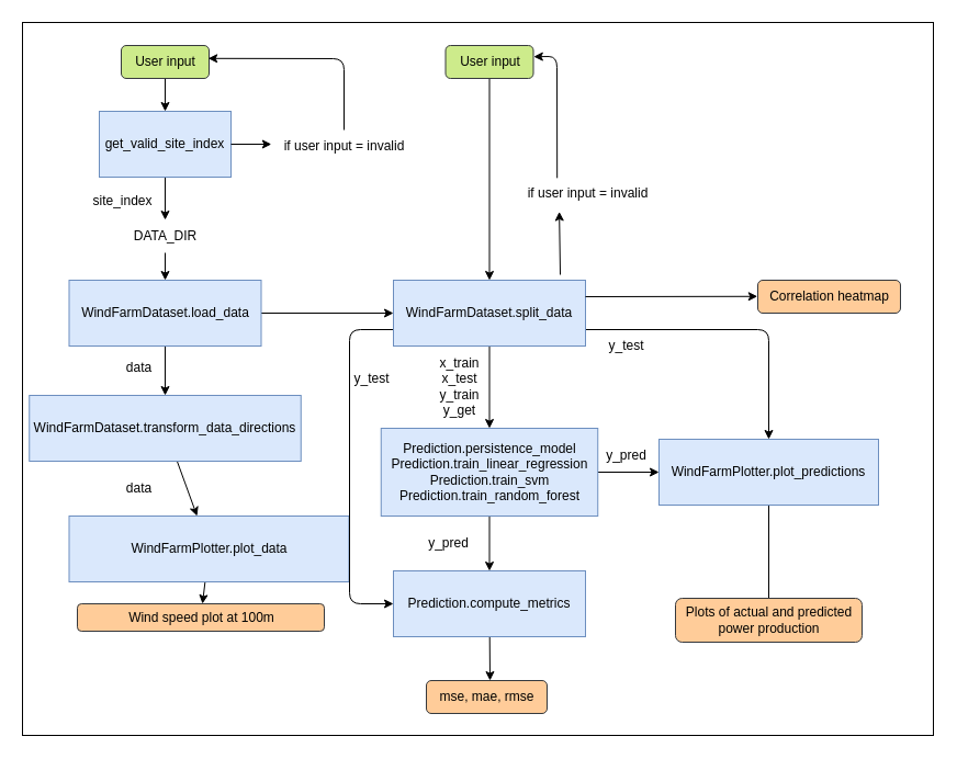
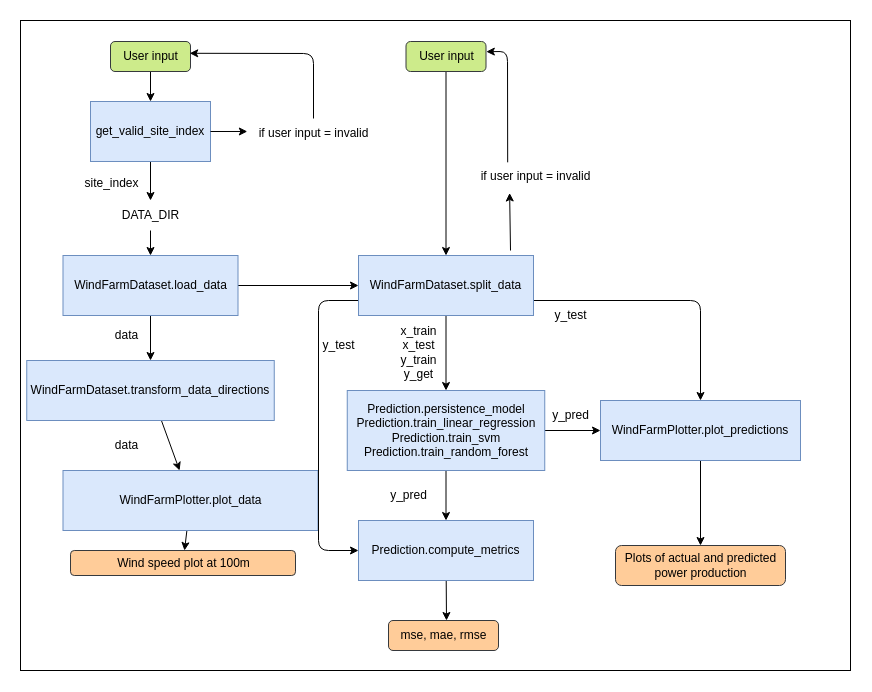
  <mxCell id="0" />
  <mxCell id="1" parent="0" />
  <mxCell id="2" value="" style="whiteSpace=wrap;html=1;" vertex="1" parent="1"><mxGeometry y="20" width="830" height="650" as="geometry" x="20" /></mxCell>
  <mxCell id="3" value="" style="edgeStyle=none;html=1;" parent="1" source="4" target="6" edge="1"><mxGeometry relative="1" as="geometry" /></mxCell>
  <mxCell id="4" value="User input" style="text;html=1;align=center;verticalAlign=middle;resizable=0;points=[];autosize=1;strokeColor=#36393d;fillColor=#cdeb8b;rounded=1;" parent="1" vertex="1"><mxGeometry x="110" y="41" width="80" height="30" as="geometry" /></mxCell>
  <mxCell id="5" value="" style="edgeStyle=none;html=1;" parent="1" source="6" edge="1"><mxGeometry relative="1" as="geometry"><mxPoint x="150" y="200" as="targetPoint" /></mxGeometry></mxCell>
  <mxCell id="6" value="get_valid_site_index" style="whiteSpace=wrap;html=1;fillColor=#dae8fc;strokeColor=#6c8ebf;" parent="1" vertex="1"><mxGeometry x="90" y="101" width="120" height="60" as="geometry" /></mxCell>
  <mxCell id="7" value="if user input = invalid" style="text;html=1;align=center;verticalAlign=middle;resizable=0;points=[];autosize=1;strokeColor=none;fillColor=none;" parent="1" vertex="1"><mxGeometry x="248" y="118" width="130" height="30" as="geometry" /></mxCell>
  <mxCell id="8" style="edgeStyle=none;html=1;exitX=1;exitY=0.5;exitDx=0;exitDy=0;entryX=-0.009;entryY=0.433;entryDx=0;entryDy=0;entryPerimeter=0;" parent="1" source="6" target="7" edge="1"><mxGeometry relative="1" as="geometry" /></mxCell>
  <mxCell id="9" value="site_index" style="text;html=1;align=center;verticalAlign=middle;resizable=0;points=[];autosize=1;strokeColor=none;fillColor=none;" parent="1" vertex="1"><mxGeometry x="71" y="168" width="80" height="30" as="geometry" /></mxCell>
  <mxCell id="10" value="" style="edgeStyle=none;html=1;" edge="1" parent="1" source="12" target="17"><mxGeometry relative="1" as="geometry" /></mxCell>
  <mxCell id="11" value="" style="edgeStyle=none;html=1;" edge="1" parent="1" source="12" target="26"><mxGeometry relative="1" as="geometry" /></mxCell>
  <mxCell id="12" value="WindFarmDataset.load_data" style="whiteSpace=wrap;html=1;fillColor=#dae8fc;strokeColor=#6c8ebf;" parent="1" vertex="1"><mxGeometry x="62.5" y="255" width="175" height="60" as="geometry" /></mxCell>
  <mxCell id="13" value="" style="edgeStyle=none;html=1;" parent="1" source="14" target="12" edge="1"><mxGeometry relative="1" as="geometry" /></mxCell>
  <mxCell id="14" value="DATA_DIR" style="text;html=1;align=center;verticalAlign=middle;resizable=0;points=[];autosize=1;strokeColor=none;fillColor=none;" parent="1" vertex="1"><mxGeometry x="110" y="200" width="80" height="30" as="geometry" /></mxCell>
  <mxCell id="15" style="edgeStyle=none;html=1;entryX=0.99;entryY=0.393;entryDx=0;entryDy=0;entryPerimeter=0;" edge="1" parent="1" source="7" target="4"><mxGeometry relative="1" as="geometry"><Array as="points"><mxPoint x="313" y="53" /></Array></mxGeometry></mxCell>
  <mxCell id="16" value="" style="edgeStyle=none;html=1;" edge="1" parent="1" source="17" target="21"><mxGeometry relative="1" as="geometry" /></mxCell>
  <mxCell id="17" value="WindFarmDataset.transform_data_directions" style="whiteSpace=wrap;html=1;fillColor=#dae8fc;strokeColor=#6c8ebf;" vertex="1" parent="1"><mxGeometry x="26.25" y="360" width="247.5" height="60" as="geometry" /></mxCell>
  <mxCell id="18" value="data" style="text;html=1;align=center;verticalAlign=middle;resizable=0;points=[];autosize=1;strokeColor=none;fillColor=none;" vertex="1" parent="1"><mxGeometry x="101" y="320" width="50" height="30" as="geometry" /></mxCell>
  <mxCell id="19" value="data" style="text;html=1;align=center;verticalAlign=middle;resizable=0;points=[];autosize=1;strokeColor=none;fillColor=none;" vertex="1" parent="1"><mxGeometry x="101" y="430" width="50" height="30" as="geometry" /></mxCell>
  <mxCell id="20" value="" style="edgeStyle=none;html=1;" edge="1" parent="1" source="21" target="22"><mxGeometry relative="1" as="geometry" /></mxCell>
  <mxCell id="21" value="WindFarmPlotter.plot_data" style="whiteSpace=wrap;html=1;fillColor=#dae8fc;strokeColor=#6c8ebf;" vertex="1" parent="1"><mxGeometry x="62.5" y="470" width="255" height="60" as="geometry" /></mxCell>
  <mxCell id="22" value="Wind speed plot at 100m" style="text;html=1;align=center;verticalAlign=middle;resizable=0;points=[];autosize=1;strokeColor=#36393d;fillColor=#ffcc99;rounded=1;" vertex="1" parent="1"><mxGeometry x="70" y="550" width="225" height="25" as="geometry" /></mxCell>
  <mxCell id="23" value="" style="edgeStyle=none;html=1;" edge="1" parent="1" source="26" target="32"><mxGeometry relative="1" as="geometry" /></mxCell>
  <mxCell id="24" style="edgeStyle=none;html=1;entryX=0;entryY=0.5;entryDx=0;entryDy=0;exitX=0;exitY=0.75;exitDx=0;exitDy=0;" edge="1" parent="1" source="26" target="35"><mxGeometry relative="1" as="geometry"><Array as="points"><mxPoint x="318" y="300" /><mxPoint x="318" y="550" /></Array></mxGeometry></mxCell>
  <mxCell id="25" style="edgeStyle=none;html=1;entryX=0.5;entryY=0;entryDx=0;entryDy=0;exitX=1;exitY=0.75;exitDx=0;exitDy=0;" edge="1" parent="1" source="26" target="40"><mxGeometry relative="1" as="geometry"><Array as="points"><mxPoint x="700" y="300" /></Array></mxGeometry></mxCell>
  <mxCell id="26" value="WindFarmDataset.split_data" style="whiteSpace=wrap;html=1;fillColor=#dae8fc;strokeColor=#6c8ebf;" vertex="1" parent="1"><mxGeometry x="358" y="255" width="175" height="60" as="geometry" /></mxCell>
  <mxCell id="27" style="edgeStyle=none;html=1;entryX=0.5;entryY=0;entryDx=0;entryDy=0;" edge="1" parent="1" source="28" target="26"><mxGeometry relative="1" as="geometry" /></mxCell>
  <mxCell id="28" value="User input" style="text;html=1;align=center;verticalAlign=middle;resizable=0;points=[];autosize=1;strokeColor=#36393d;fillColor=#cdeb8b;rounded=1;" vertex="1" parent="1"><mxGeometry x="405.5" y="41" width="80" height="30" as="geometry" /></mxCell>
- <mxCell id="29" value="Correlation heatmap" style="text;html=1;align=center;verticalAlign=middle;resizable=0;points=[];autosize=1;strokeColor=#36393d;fillColor=#ffcc99;rounded=1;" vertex="1" parent="1"><mxGeometry x="690" y="255" width="130" height="30" as="geometry" /></mxCell>
  <mxCell id="30" value="" style="edgeStyle=none;html=1;" edge="1" parent="1" source="32" target="35"><mxGeometry relative="1" as="geometry" /></mxCell>
  <mxCell id="31" value="" style="edgeStyle=none;html=1;" edge="1" parent="1" source="32" target="40"><mxGeometry relative="1" as="geometry" /></mxCell>
  <mxCell id="32" value="Prediction.persistence_model&lt;div&gt;&lt;font color=&quot;#000000&quot;&gt;Prediction.train_linear_regression&lt;/font&gt;&lt;/div&gt;&lt;div&gt;&lt;font color=&quot;#000000&quot;&gt;Prediction.train_svm&lt;br&gt;&lt;/font&gt;&lt;div&gt;&lt;div&gt;&lt;div&gt;Prediction.train_random_forest&lt;/div&gt;&lt;/div&gt;&lt;/div&gt;&lt;/div&gt;" style="whiteSpace=wrap;html=1;fillColor=#dae8fc;strokeColor=#6c8ebf;" vertex="1" parent="1"><mxGeometry x="346.75" y="390" width="197.5" height="80" as="geometry" /></mxCell>
  <mxCell id="33" value="x_train&lt;div&gt;x_test&lt;/div&gt;&lt;div&gt;y_train&lt;/div&gt;&lt;div&gt;y_get&lt;/div&gt;" style="text;html=1;align=center;verticalAlign=middle;resizable=0;points=[];autosize=1;strokeColor=none;fillColor=none;" vertex="1" parent="1"><mxGeometry x="388" y="317" width="60" height="70" as="geometry" /></mxCell>
  <mxCell id="34" value="" style="edgeStyle=none;html=1;" edge="1" parent="1" source="35"><mxGeometry relative="1" as="geometry"><mxPoint x="446" y="620" as="targetPoint" /></mxGeometry></mxCell>
  <mxCell id="35" value="Prediction.compute_metrics" style="whiteSpace=wrap;html=1;fillColor=#dae8fc;strokeColor=#6c8ebf;" vertex="1" parent="1"><mxGeometry x="358" y="520" width="175" height="60" as="geometry" /></mxCell>
  <mxCell id="36" value="y_pred" style="text;html=1;align=center;verticalAlign=middle;resizable=0;points=[];autosize=1;strokeColor=none;fillColor=none;" vertex="1" parent="1"><mxGeometry x="378" y="480" width="60" height="30" as="geometry" /></mxCell>
  <mxCell id="37" value="y_test" style="text;html=1;align=center;verticalAlign=middle;resizable=0;points=[];autosize=1;strokeColor=none;fillColor=none;" vertex="1" parent="1"><mxGeometry x="308" y="330" width="60" height="30" as="geometry" /></mxCell>
  <mxCell id="38" value="mse, mae, rmse" style="text;html=1;align=center;verticalAlign=middle;resizable=0;points=[];autosize=1;strokeColor=#36393d;fillColor=#ffcc99;rounded=1;" vertex="1" parent="1"><mxGeometry x="388" y="620" width="110" height="30" as="geometry" /></mxCell>
- <mxCell id="39" value="" style="edgeStyle=none;html=1;endArrow=none;" edge="1" parent="1" source="40" target="43"><mxGeometry relative="1" as="geometry" /></mxCell>
+ <mxCell id="39" value="" style="edgeStyle=none;html=1;" edge="1" parent="1" source="40" target="43"><mxGeometry relative="1" as="geometry" /></mxCell>
  <mxCell id="40" value="WindFarmPlotter.plot_predictions" style="whiteSpace=wrap;html=1;fillColor=#dae8fc;strokeColor=#6c8ebf;" vertex="1" parent="1"><mxGeometry x="600" y="400" width="200" height="60" as="geometry" /></mxCell>
  <mxCell id="41" value="y_test" style="text;html=1;align=center;verticalAlign=middle;resizable=0;points=[];autosize=1;strokeColor=none;fillColor=none;" vertex="1" parent="1"><mxGeometry x="540" y="300" width="60" height="30" as="geometry" /></mxCell>
  <mxCell id="42" value="y_pred" style="text;html=1;align=center;verticalAlign=middle;resizable=0;points=[];autosize=1;strokeColor=none;fillColor=none;" vertex="1" parent="1"><mxGeometry x="540" y="400" width="60" height="30" as="geometry" /></mxCell>
  <mxCell id="43" value="Plots of actual and predicted&lt;div&gt;power production&lt;/div&gt;" style="text;html=1;align=center;verticalAlign=middle;resizable=0;points=[];autosize=1;strokeColor=#36393d;fillColor=#ffcc99;rounded=1;" vertex="1" parent="1"><mxGeometry x="615" y="545" width="170" height="40" as="geometry" /></mxCell>
- <mxCell id="44" style="edgeStyle=none;html=1;entryX=-0.002;entryY=0.492;entryDx=0;entryDy=0;entryPerimeter=0;exitX=1;exitY=0.25;exitDx=0;exitDy=0;" edge="1" parent="1" source="26" target="29"><mxGeometry relative="1" as="geometry" /></mxCell>
  <mxCell id="45" value="if user input = invalid" style="text;html=1;align=center;verticalAlign=middle;resizable=0;points=[];autosize=1;strokeColor=none;fillColor=none;" vertex="1" parent="1"><mxGeometry x="470" y="161" width="130" height="30" as="geometry" /></mxCell>
  <mxCell id="46" style="edgeStyle=none;html=1;entryX=0.301;entryY=1.05;entryDx=0;entryDy=0;entryPerimeter=0;" edge="1" parent="1" target="45"><mxGeometry relative="1" as="geometry"><mxPoint x="510" y="250" as="sourcePoint" /></mxGeometry></mxCell>
  <mxCell id="47" style="edgeStyle=none;html=1;entryX=1.004;entryY=0.339;entryDx=0;entryDy=0;entryPerimeter=0;exitX=0.286;exitY=0.028;exitDx=0;exitDy=0;exitPerimeter=0;" edge="1" parent="1" source="45" target="28"><mxGeometry relative="1" as="geometry"><Array as="points"><mxPoint x="507" y="51" /></Array></mxGeometry></mxCell>
